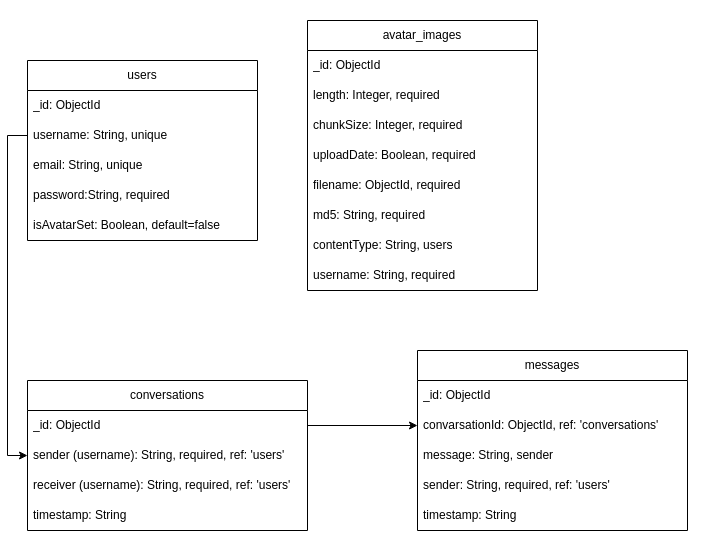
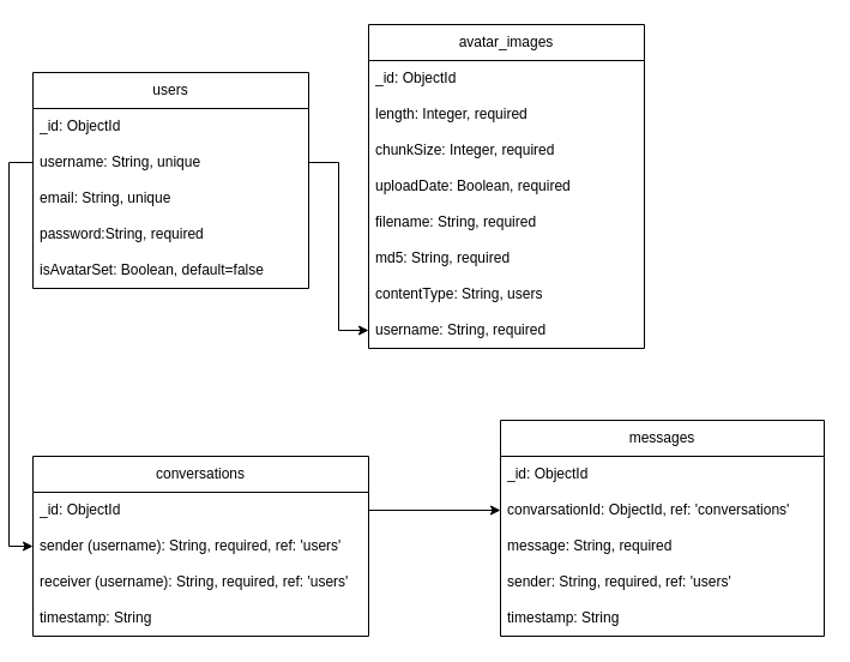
  <mxCell id="0" />
  <mxCell id="1" parent="0" />
  <mxCell id="2" value="users" style="swimlane;fontStyle=0;childLayout=stackLayout;horizontal=1;startSize=30;horizontalStack=0;resizeParent=1;resizeParentMax=0;resizeLast=0;collapsible=1;marginBottom=0;whiteSpace=wrap;html=1;" parent="1" vertex="1"><mxGeometry x="20" y="60" width="230" height="180" as="geometry" /></mxCell>
  <mxCell id="3" value="_id: ObjectId&amp;nbsp;" style="text;strokeColor=none;fillColor=none;align=left;verticalAlign=middle;spacingLeft=4;spacingRight=4;overflow=hidden;points=[[0,0.5],[1,0.5]];portConstraint=eastwest;rotatable=0;whiteSpace=wrap;html=1;" parent="2" vertex="1"><mxGeometry y="30" width="230" height="30" as="geometry" /></mxCell>
  <mxCell id="4" value="username: String, unique" style="text;strokeColor=none;fillColor=none;align=left;verticalAlign=middle;spacingLeft=4;spacingRight=4;overflow=hidden;points=[[0,0.5],[1,0.5]];portConstraint=eastwest;rotatable=0;whiteSpace=wrap;html=1;" parent="2" vertex="1"><mxGeometry y="60" width="230" height="30" as="geometry" /></mxCell>
  <mxCell id="5" value="email: String, unique" style="text;strokeColor=none;fillColor=none;align=left;verticalAlign=middle;spacingLeft=4;spacingRight=4;overflow=hidden;points=[[0,0.5],[1,0.5]];portConstraint=eastwest;rotatable=0;whiteSpace=wrap;html=1;" parent="2" vertex="1"><mxGeometry y="90" width="230" height="30" as="geometry" /></mxCell>
  <mxCell id="6" value="password:String, required" style="text;strokeColor=none;fillColor=none;align=left;verticalAlign=middle;spacingLeft=4;spacingRight=4;overflow=hidden;points=[[0,0.5],[1,0.5]];portConstraint=eastwest;rotatable=0;whiteSpace=wrap;html=1;" parent="2" vertex="1"><mxGeometry y="120" width="230" height="30" as="geometry" /></mxCell>
  <mxCell id="7" value="isAvatarSet: Boolean, default=false" style="text;strokeColor=none;fillColor=none;align=left;verticalAlign=middle;spacingLeft=4;spacingRight=4;overflow=hidden;points=[[0,0.5],[1,0.5]];portConstraint=eastwest;rotatable=0;whiteSpace=wrap;html=1;" parent="2" vertex="1"><mxGeometry y="150" width="230" height="30" as="geometry" /></mxCell>
  <mxCell id="8" value="messages" style="swimlane;fontStyle=0;childLayout=stackLayout;horizontal=1;startSize=30;horizontalStack=0;resizeParent=1;resizeParentMax=0;resizeLast=0;collapsible=1;marginBottom=0;whiteSpace=wrap;html=1;" parent="1" vertex="1"><mxGeometry x="410" y="350" width="270" height="180" as="geometry" /></mxCell>
  <mxCell id="9" value="_id: ObjectId&amp;nbsp;" style="text;strokeColor=none;fillColor=none;align=left;verticalAlign=middle;spacingLeft=4;spacingRight=4;overflow=hidden;points=[[0,0.5],[1,0.5]];portConstraint=eastwest;rotatable=0;whiteSpace=wrap;html=1;" parent="8" vertex="1"><mxGeometry y="30" width="270" height="30" as="geometry" /></mxCell>
  <mxCell id="10" value="convarsationId: ObjectId, ref: 'conversations'&amp;nbsp;" style="text;strokeColor=none;fillColor=none;align=left;verticalAlign=middle;spacingLeft=4;spacingRight=4;overflow=hidden;points=[[0,0.5],[1,0.5]];portConstraint=eastwest;rotatable=0;whiteSpace=wrap;html=1;" parent="8" vertex="1"><mxGeometry y="60" width="270" height="30" as="geometry" /></mxCell>
- <mxCell id="11" value="message: String, sender" style="text;strokeColor=none;fillColor=none;align=left;verticalAlign=middle;spacingLeft=4;spacingRight=4;overflow=hidden;points=[[0,0.5],[1,0.5]];portConstraint=eastwest;rotatable=0;whiteSpace=wrap;html=1;" parent="8" vertex="1"><mxGeometry y="90" width="270" height="30" as="geometry" /></mxCell>
+ <mxCell id="11" value="message: String, required" style="text;strokeColor=none;fillColor=none;align=left;verticalAlign=middle;spacingLeft=4;spacingRight=4;overflow=hidden;points=[[0,0.5],[1,0.5]];portConstraint=eastwest;rotatable=0;whiteSpace=wrap;html=1;" parent="8" vertex="1"><mxGeometry y="90" width="270" height="30" as="geometry" /></mxCell>
  <mxCell id="12" value="sender: String, required, ref: 'users'" style="text;strokeColor=none;fillColor=none;align=left;verticalAlign=middle;spacingLeft=4;spacingRight=4;overflow=hidden;points=[[0,0.5],[1,0.5]];portConstraint=eastwest;rotatable=0;whiteSpace=wrap;html=1;" parent="8" vertex="1"><mxGeometry y="120" width="270" height="30" as="geometry" /></mxCell>
  <mxCell id="13" value="timestamp: String" style="text;strokeColor=none;fillColor=none;align=left;verticalAlign=middle;spacingLeft=4;spacingRight=4;overflow=hidden;points=[[0,0.5],[1,0.5]];portConstraint=eastwest;rotatable=0;whiteSpace=wrap;html=1;" parent="8" vertex="1"><mxGeometry y="150" width="270" height="30" as="geometry" /></mxCell>
  <mxCell id="14" value="conversations" style="swimlane;fontStyle=0;childLayout=stackLayout;horizontal=1;startSize=30;horizontalStack=0;resizeParent=1;resizeParentMax=0;resizeLast=0;collapsible=1;marginBottom=0;whiteSpace=wrap;html=1;" parent="1" vertex="1"><mxGeometry x="20" y="380" width="280" height="150" as="geometry" /></mxCell>
  <mxCell id="15" value="_id: ObjectId&amp;nbsp;" style="text;strokeColor=none;fillColor=none;align=left;verticalAlign=middle;spacingLeft=4;spacingRight=4;overflow=hidden;points=[[0,0.5],[1,0.5]];portConstraint=eastwest;rotatable=0;whiteSpace=wrap;html=1;" parent="14" vertex="1"><mxGeometry y="30" width="280" height="30" as="geometry" /></mxCell>
  <mxCell id="16" value="sender (username): String, required, ref: 'users'" style="text;strokeColor=none;fillColor=none;align=left;verticalAlign=middle;spacingLeft=4;spacingRight=4;overflow=hidden;points=[[0,0.5],[1,0.5]];portConstraint=eastwest;rotatable=0;whiteSpace=wrap;html=1;" parent="14" vertex="1"><mxGeometry y="60" width="280" height="30" as="geometry" /></mxCell>
  <mxCell id="17" value="receiver (username): String, required, ref: 'users'" style="text;strokeColor=none;fillColor=none;align=left;verticalAlign=middle;spacingLeft=4;spacingRight=4;overflow=hidden;points=[[0,0.5],[1,0.5]];portConstraint=eastwest;rotatable=0;whiteSpace=wrap;html=1;" parent="14" vertex="1"><mxGeometry y="90" width="280" height="30" as="geometry" /></mxCell>
  <mxCell id="18" value="timestamp: String" style="text;strokeColor=none;fillColor=none;align=left;verticalAlign=middle;spacingLeft=4;spacingRight=4;overflow=hidden;points=[[0,0.5],[1,0.5]];portConstraint=eastwest;rotatable=0;whiteSpace=wrap;html=1;" parent="14" vertex="1"><mxGeometry y="120" width="280" height="30" as="geometry" /></mxCell>
  <mxCell id="19" value="avatar_images" style="swimlane;fontStyle=0;childLayout=stackLayout;horizontal=1;startSize=30;horizontalStack=0;resizeParent=1;resizeParentMax=0;resizeLast=0;collapsible=1;marginBottom=0;whiteSpace=wrap;html=1;" parent="1" vertex="1"><mxGeometry x="300" y="20" width="230" height="270" as="geometry" /></mxCell>
  <mxCell id="20" value="_id: ObjectId&amp;nbsp;" style="text;strokeColor=none;fillColor=none;align=left;verticalAlign=middle;spacingLeft=4;spacingRight=4;overflow=hidden;points=[[0,0.5],[1,0.5]];portConstraint=eastwest;rotatable=0;whiteSpace=wrap;html=1;" parent="19" vertex="1"><mxGeometry y="30" width="230" height="30" as="geometry" /></mxCell>
  <mxCell id="21" value="length: Integer, required" style="text;strokeColor=none;fillColor=none;align=left;verticalAlign=middle;spacingLeft=4;spacingRight=4;overflow=hidden;points=[[0,0.5],[1,0.5]];portConstraint=eastwest;rotatable=0;whiteSpace=wrap;html=1;" parent="19" vertex="1"><mxGeometry y="60" width="230" height="30" as="geometry" /></mxCell>
  <mxCell id="22" value="chunkSize: Integer, required" style="text;strokeColor=none;fillColor=none;align=left;verticalAlign=middle;spacingLeft=4;spacingRight=4;overflow=hidden;points=[[0,0.5],[1,0.5]];portConstraint=eastwest;rotatable=0;whiteSpace=wrap;html=1;" parent="19" vertex="1"><mxGeometry y="90" width="230" height="30" as="geometry" /></mxCell>
  <mxCell id="23" value="uploadDate: Boolean, required" style="text;strokeColor=none;fillColor=none;align=left;verticalAlign=middle;spacingLeft=4;spacingRight=4;overflow=hidden;points=[[0,0.5],[1,0.5]];portConstraint=eastwest;rotatable=0;whiteSpace=wrap;html=1;" parent="19" vertex="1"><mxGeometry y="120" width="230" height="30" as="geometry" /></mxCell>
- <mxCell id="24" value="filename: ObjectId, required" style="text;strokeColor=none;fillColor=none;align=left;verticalAlign=middle;spacingLeft=4;spacingRight=4;overflow=hidden;points=[[0,0.5],[1,0.5]];portConstraint=eastwest;rotatable=0;whiteSpace=wrap;html=1;" parent="19" vertex="1"><mxGeometry y="150" width="230" height="30" as="geometry" /></mxCell>
+ <mxCell id="24" value="filename: String, required" style="text;strokeColor=none;fillColor=none;align=left;verticalAlign=middle;spacingLeft=4;spacingRight=4;overflow=hidden;points=[[0,0.5],[1,0.5]];portConstraint=eastwest;rotatable=0;whiteSpace=wrap;html=1;" parent="19" vertex="1"><mxGeometry y="150" width="230" height="30" as="geometry" /></mxCell>
  <mxCell id="25" value="md5: String, required" style="text;strokeColor=none;fillColor=none;align=left;verticalAlign=middle;spacingLeft=4;spacingRight=4;overflow=hidden;points=[[0,0.5],[1,0.5]];portConstraint=eastwest;rotatable=0;whiteSpace=wrap;html=1;" parent="19" vertex="1"><mxGeometry y="180" width="230" height="30" as="geometry" /></mxCell>
  <mxCell id="26" value="contentType: String, users" style="text;strokeColor=none;fillColor=none;align=left;verticalAlign=middle;spacingLeft=4;spacingRight=4;overflow=hidden;points=[[0,0.5],[1,0.5]];portConstraint=eastwest;rotatable=0;whiteSpace=wrap;html=1;" parent="19" vertex="1"><mxGeometry y="210" width="230" height="30" as="geometry" /></mxCell>
  <mxCell id="27" value="username: String, required" style="text;strokeColor=none;fillColor=none;align=left;verticalAlign=middle;spacingLeft=4;spacingRight=4;overflow=hidden;points=[[0,0.5],[1,0.5]];portConstraint=eastwest;rotatable=0;whiteSpace=wrap;html=1;" parent="19" vertex="1"><mxGeometry y="240" width="230" height="30" as="geometry" /></mxCell>
+ <mxCell id="28" style="edgeStyle=orthogonalEdgeStyle;rounded=0;orthogonalLoop=1;jettySize=auto;html=1;exitX=1;exitY=0.5;exitDx=0;exitDy=0;entryX=0;entryY=0.5;entryDx=0;entryDy=0;" parent="1" source="4" target="27" edge="1"><mxGeometry relative="1" as="geometry" /></mxCell>
  <mxCell id="29" style="edgeStyle=orthogonalEdgeStyle;rounded=0;orthogonalLoop=1;jettySize=auto;html=1;exitX=0;exitY=0.5;exitDx=0;exitDy=0;entryX=0;entryY=0.5;entryDx=0;entryDy=0;" parent="1" source="4" target="16" edge="1"><mxGeometry relative="1" as="geometry" /></mxCell>
  <mxCell id="30" style="edgeStyle=orthogonalEdgeStyle;rounded=0;orthogonalLoop=1;jettySize=auto;html=1;exitX=1;exitY=0.5;exitDx=0;exitDy=0;entryX=0;entryY=0.5;entryDx=0;entryDy=0;" parent="1" source="15" target="10" edge="1"><mxGeometry relative="1" as="geometry" /></mxCell>
